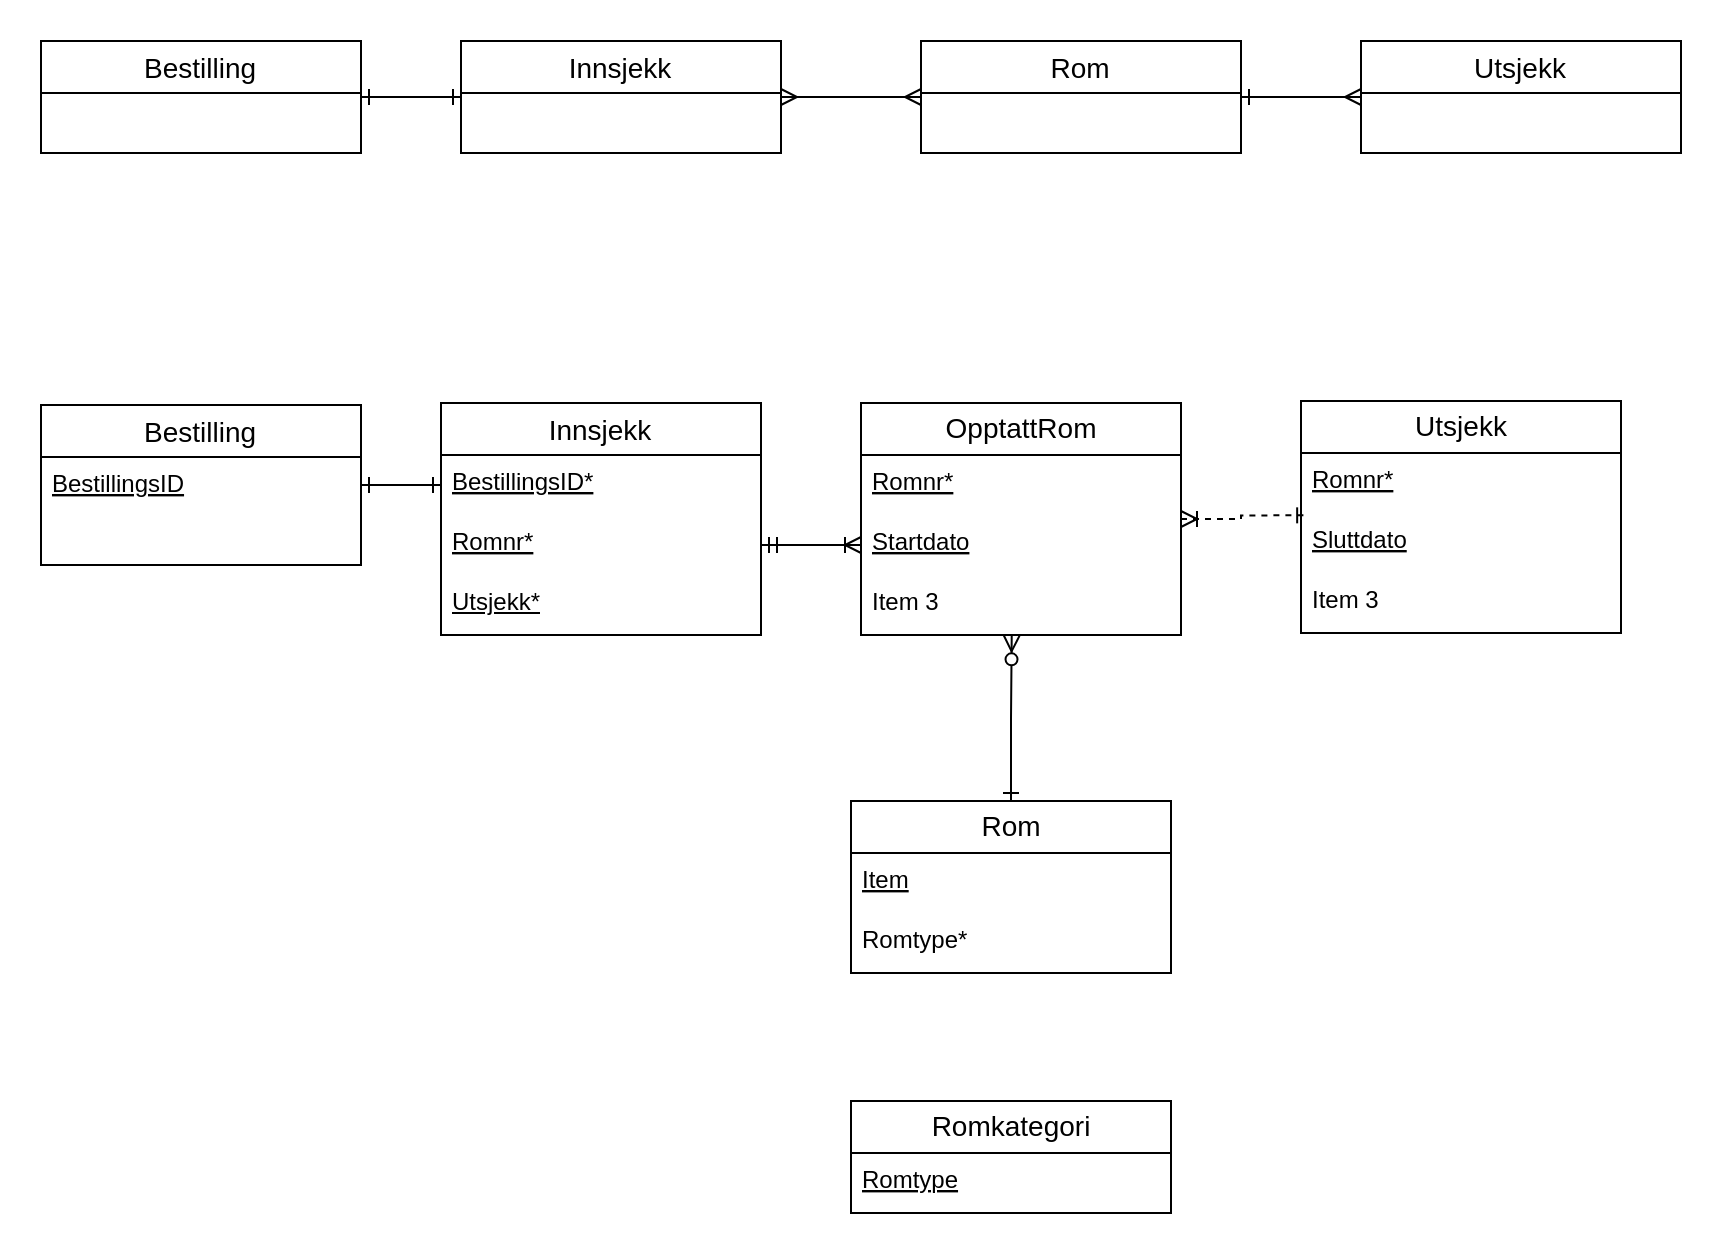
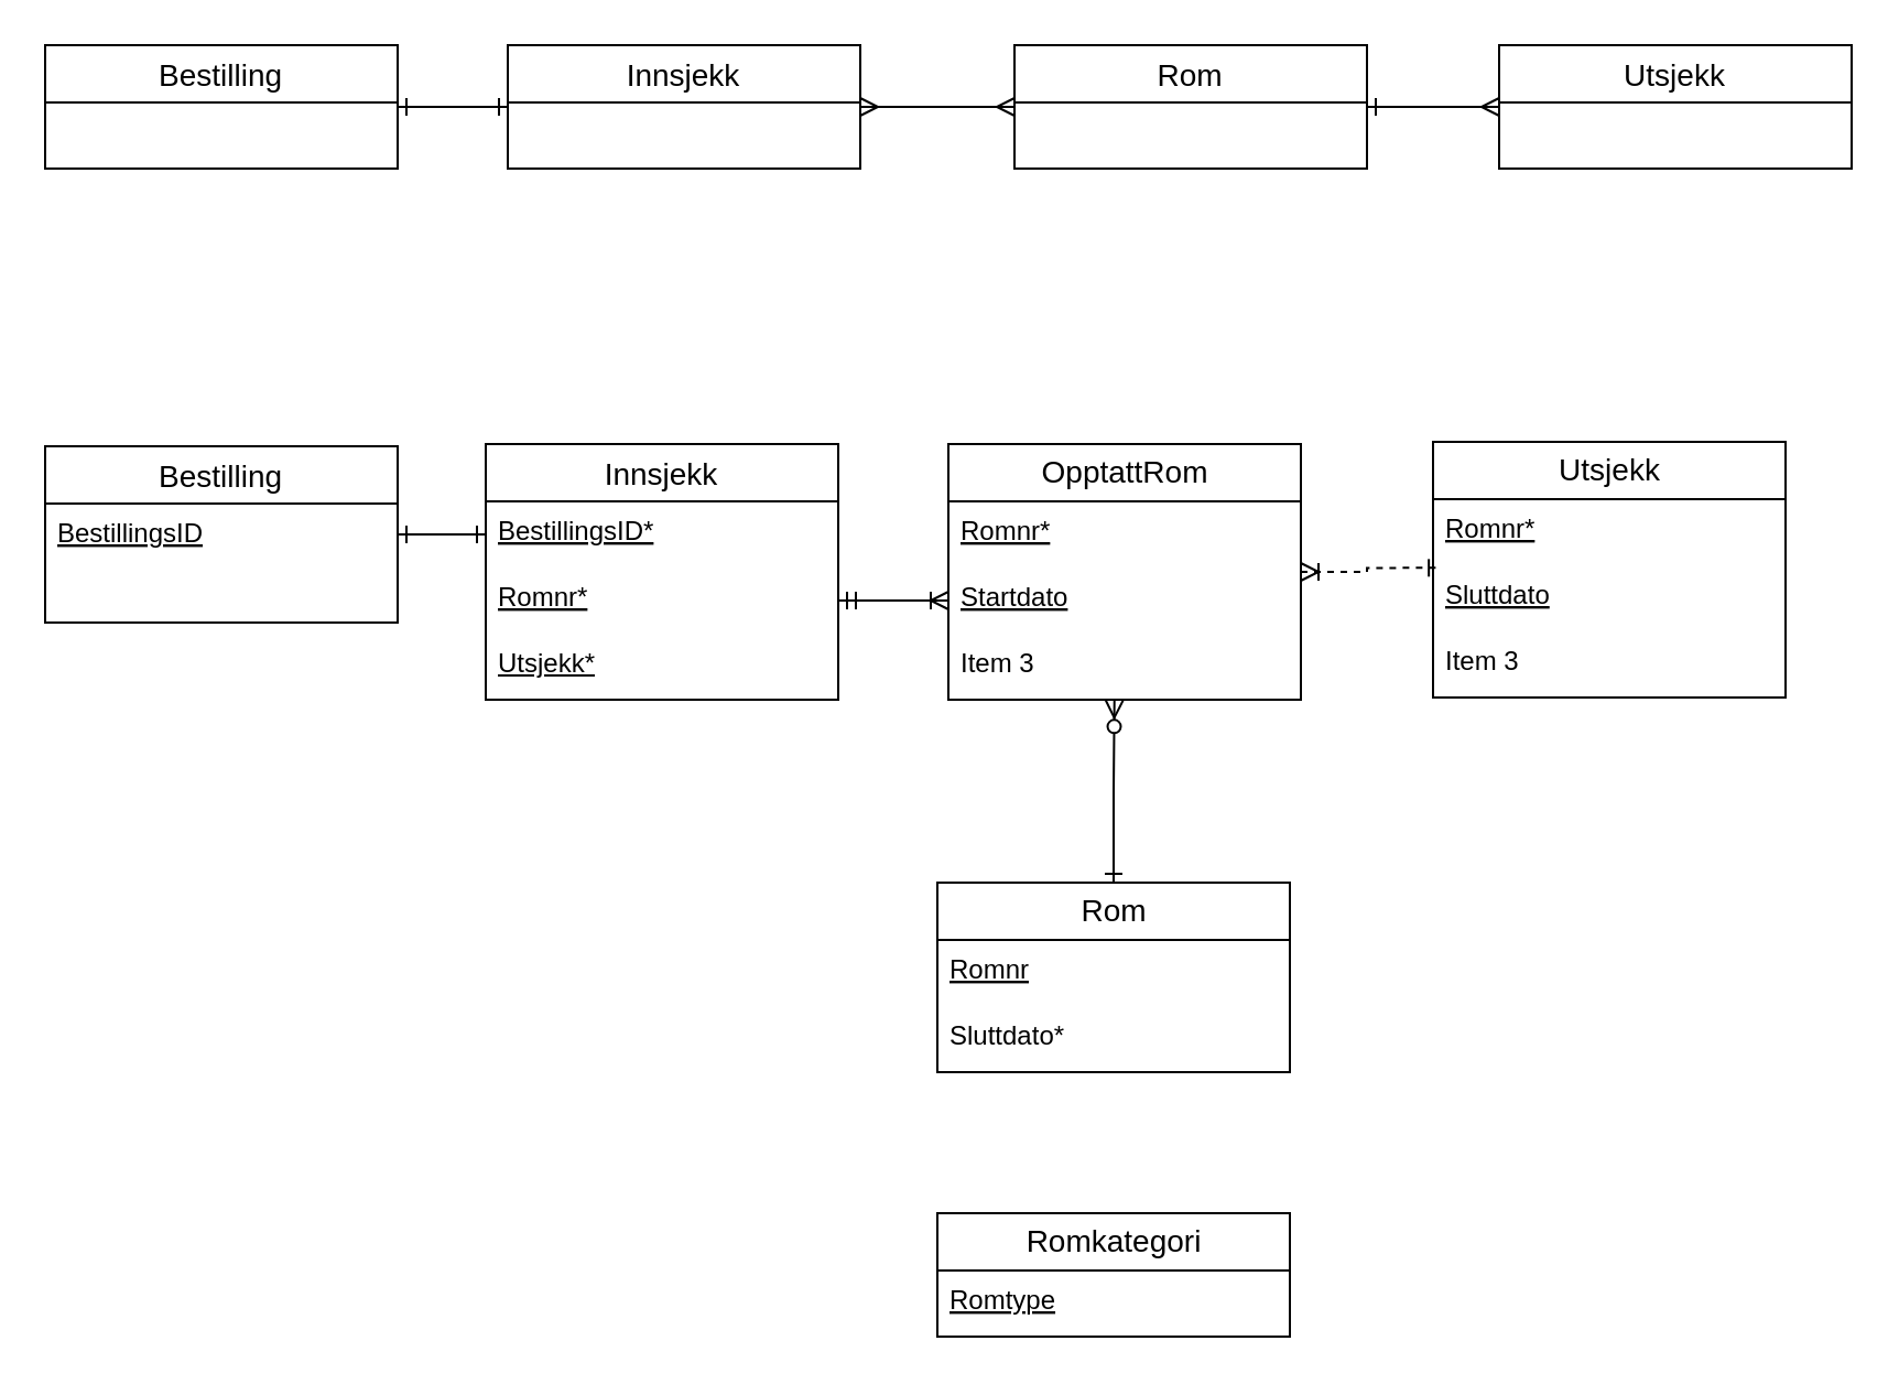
  <mxCell id="0" />
  <mxCell id="1" parent="0" />
  <mxCell id="2" style="edgeStyle=orthogonalEdgeStyle;rounded=0;orthogonalLoop=1;jettySize=auto;html=1;entryX=0;entryY=0.5;entryDx=0;entryDy=0;startArrow=ERone;startFill=0;endArrow=ERmany;endFill=0;" edge="1" parent="1" source="3" target="4"><mxGeometry relative="1" as="geometry" /></mxCell>
  <mxCell id="3" value="Rom" style="swimlane;fontStyle=0;childLayout=stackLayout;horizontal=1;startSize=26;horizontalStack=0;resizeParent=1;resizeParentMax=0;resizeLast=0;collapsible=1;marginBottom=0;align=center;fontSize=14;" vertex="1" parent="1"><mxGeometry x="460" y="20" width="160" height="56" as="geometry" /></mxCell>
  <mxCell id="4" value="Utsjekk" style="swimlane;fontStyle=0;childLayout=stackLayout;horizontal=1;startSize=26;horizontalStack=0;resizeParent=1;resizeParentMax=0;resizeLast=0;collapsible=1;marginBottom=0;align=center;fontSize=14;" vertex="1" parent="1"><mxGeometry x="680" y="20" width="160" height="56" as="geometry" /></mxCell>
  <mxCell id="5" style="edgeStyle=orthogonalEdgeStyle;rounded=0;orthogonalLoop=1;jettySize=auto;html=1;entryX=0;entryY=0.5;entryDx=0;entryDy=0;startArrow=ERone;startFill=0;endArrow=ERone;endFill=0;" edge="1" parent="1" source="6" target="8"><mxGeometry relative="1" as="geometry" /></mxCell>
  <mxCell id="6" value="Bestilling" style="swimlane;fontStyle=0;childLayout=stackLayout;horizontal=1;startSize=26;horizontalStack=0;resizeParent=1;resizeParentMax=0;resizeLast=0;collapsible=1;marginBottom=0;align=center;fontSize=14;" vertex="1" parent="1"><mxGeometry x="20" y="20" width="160" height="56" as="geometry" /></mxCell>
  <mxCell id="7" style="edgeStyle=orthogonalEdgeStyle;rounded=0;orthogonalLoop=1;jettySize=auto;html=1;entryX=0;entryY=0.5;entryDx=0;entryDy=0;startArrow=ERmany;startFill=0;endArrow=ERmany;endFill=0;" edge="1" parent="1" source="8" target="3"><mxGeometry relative="1" as="geometry" /></mxCell>
  <mxCell id="8" value="Innsjekk" style="swimlane;fontStyle=0;childLayout=stackLayout;horizontal=1;startSize=26;horizontalStack=0;resizeParent=1;resizeParentMax=0;resizeLast=0;collapsible=1;marginBottom=0;align=center;fontSize=14;" vertex="1" parent="1"><mxGeometry x="230" y="20" width="160" height="56" as="geometry" /></mxCell>
  <mxCell id="9" style="edgeStyle=orthogonalEdgeStyle;rounded=0;orthogonalLoop=1;jettySize=auto;html=1;entryX=0;entryY=0.5;entryDx=0;entryDy=0;startArrow=ERone;startFill=0;endArrow=ERone;endFill=0;" edge="1" parent="1" source="10" target="13"><mxGeometry relative="1" as="geometry" /></mxCell>
  <mxCell id="10" value="Bestilling" style="swimlane;fontStyle=0;childLayout=stackLayout;horizontal=1;startSize=26;horizontalStack=0;resizeParent=1;resizeParentMax=0;resizeLast=0;collapsible=1;marginBottom=0;align=center;fontSize=14;" vertex="1" parent="1"><mxGeometry x="20" y="202" width="160" height="80" as="geometry" /></mxCell>
  <mxCell id="11" value="BestillingsID" style="text;strokeColor=none;fillColor=none;spacingLeft=4;spacingRight=4;overflow=hidden;rotatable=0;points=[[0,0.5],[1,0.5]];portConstraint=eastwest;fontSize=12;fontStyle=4" vertex="1" parent="10"><mxGeometry y="26" width="160" height="54" as="geometry" /></mxCell>
  <mxCell id="12" value="Innsjekk" style="swimlane;fontStyle=0;childLayout=stackLayout;horizontal=1;startSize=26;horizontalStack=0;resizeParent=1;resizeParentMax=0;resizeLast=0;collapsible=1;marginBottom=0;align=center;fontSize=14;" vertex="1" parent="1"><mxGeometry x="220" y="201" width="160" height="116" as="geometry" /></mxCell>
  <mxCell id="13" value="BestillingsID*" style="text;strokeColor=none;fillColor=none;spacingLeft=4;spacingRight=4;overflow=hidden;rotatable=0;points=[[0,0.5],[1,0.5]];portConstraint=eastwest;fontSize=12;fontStyle=4" vertex="1" parent="12"><mxGeometry y="26" width="160" height="30" as="geometry" /></mxCell>
  <mxCell id="14" value="Romnr*" style="text;strokeColor=none;fillColor=none;spacingLeft=4;spacingRight=4;overflow=hidden;rotatable=0;points=[[0,0.5],[1,0.5]];portConstraint=eastwest;fontSize=12;fontStyle=4" vertex="1" parent="12"><mxGeometry y="56" width="160" height="30" as="geometry" /></mxCell>
  <mxCell id="15" value="Utsjekk*" style="text;strokeColor=none;fillColor=none;spacingLeft=4;spacingRight=4;overflow=hidden;rotatable=0;points=[[0,0.5],[1,0.5]];portConstraint=eastwest;fontSize=12;fontStyle=4;html=1;" vertex="1" parent="12"><mxGeometry y="86" width="160" height="30" as="geometry" /></mxCell>
  <mxCell id="16" style="edgeStyle=orthogonalEdgeStyle;rounded=0;orthogonalLoop=1;jettySize=auto;html=1;entryX=0.013;entryY=0.039;entryDx=0;entryDy=0;entryPerimeter=0;startArrow=ERoneToMany;startFill=0;endArrow=ERone;endFill=0;dashed=1;" edge="1" parent="1" source="17" target="25"><mxGeometry relative="1" as="geometry" /></mxCell>
  <mxCell id="17" value="OpptattRom" style="swimlane;fontStyle=0;childLayout=stackLayout;horizontal=1;startSize=26;horizontalStack=0;resizeParent=1;resizeParentMax=0;resizeLast=0;collapsible=1;marginBottom=0;align=center;fontSize=14;html=1;" vertex="1" parent="1"><mxGeometry x="430" y="201" width="160" height="116" as="geometry" /></mxCell>
  <mxCell id="18" value="Romnr*" style="text;strokeColor=none;fillColor=none;spacingLeft=4;spacingRight=4;overflow=hidden;rotatable=0;points=[[0,0.5],[1,0.5]];portConstraint=eastwest;fontSize=12;fontStyle=4" vertex="1" parent="17"><mxGeometry y="26" width="160" height="30" as="geometry" /></mxCell>
  <mxCell id="19" value="Startdato" style="text;strokeColor=none;fillColor=none;spacingLeft=4;spacingRight=4;overflow=hidden;rotatable=0;points=[[0,0.5],[1,0.5]];portConstraint=eastwest;fontSize=12;fontStyle=4" vertex="1" parent="17"><mxGeometry y="56" width="160" height="30" as="geometry" /></mxCell>
  <mxCell id="20" value="Item 3" style="text;strokeColor=none;fillColor=none;spacingLeft=4;spacingRight=4;overflow=hidden;rotatable=0;points=[[0,0.5],[1,0.5]];portConstraint=eastwest;fontSize=12;" vertex="1" parent="17"><mxGeometry y="86" width="160" height="30" as="geometry" /></mxCell>
  <mxCell id="21" style="edgeStyle=orthogonalEdgeStyle;rounded=0;orthogonalLoop=1;jettySize=auto;html=1;startArrow=ERmandOne;startFill=0;endArrow=ERoneToMany;endFill=0;" edge="1" parent="1" source="14" target="19"><mxGeometry relative="1" as="geometry" /></mxCell>
  <mxCell id="22" style="edgeStyle=orthogonalEdgeStyle;rounded=0;orthogonalLoop=1;jettySize=auto;html=1;entryX=0.471;entryY=1.006;entryDx=0;entryDy=0;entryPerimeter=0;startArrow=ERone;startFill=0;endArrow=ERzeroToMany;endFill=1;exitX=0.5;exitY=0;exitDx=0;exitDy=0;" edge="1" parent="1" source="27" target="20"><mxGeometry relative="1" as="geometry"><mxPoint x="505" y="400" as="sourcePoint" /></mxGeometry></mxCell>
  <mxCell id="23" value="Utsjekk" style="swimlane;fontStyle=0;childLayout=stackLayout;horizontal=1;startSize=26;horizontalStack=0;resizeParent=1;resizeParentMax=0;resizeLast=0;collapsible=1;marginBottom=0;align=center;fontSize=14;html=1;" vertex="1" parent="1"><mxGeometry x="650" y="200" width="160" height="116" as="geometry" /></mxCell>
  <mxCell id="24" value="Romnr*" style="text;strokeColor=none;fillColor=none;spacingLeft=4;spacingRight=4;overflow=hidden;rotatable=0;points=[[0,0.5],[1,0.5]];portConstraint=eastwest;fontSize=12;fontStyle=4" vertex="1" parent="23"><mxGeometry y="26" width="160" height="30" as="geometry" /></mxCell>
  <mxCell id="25" value="Sluttdato" style="text;strokeColor=none;fillColor=none;spacingLeft=4;spacingRight=4;overflow=hidden;rotatable=0;points=[[0,0.5],[1,0.5]];portConstraint=eastwest;fontSize=12;fontStyle=4" vertex="1" parent="23"><mxGeometry y="56" width="160" height="30" as="geometry" /></mxCell>
  <mxCell id="26" value="Item 3" style="text;strokeColor=none;fillColor=none;spacingLeft=4;spacingRight=4;overflow=hidden;rotatable=0;points=[[0,0.5],[1,0.5]];portConstraint=eastwest;fontSize=12;" vertex="1" parent="23"><mxGeometry y="86" width="160" height="30" as="geometry" /></mxCell>
  <mxCell id="27" value="Rom" style="swimlane;fontStyle=0;childLayout=stackLayout;horizontal=1;startSize=26;horizontalStack=0;resizeParent=1;resizeParentMax=0;resizeLast=0;collapsible=1;marginBottom=0;align=center;fontSize=14;html=1;" vertex="1" parent="1"><mxGeometry x="425" y="400" width="160" height="86" as="geometry" /></mxCell>
- <mxCell id="28" value="Item" style="text;strokeColor=none;fillColor=none;spacingLeft=4;spacingRight=4;overflow=hidden;rotatable=0;points=[[0,0.5],[1,0.5]];portConstraint=eastwest;fontSize=12;fontStyle=4" vertex="1" parent="27"><mxGeometry y="26" width="160" height="30" as="geometry" /></mxCell>
- <mxCell id="29" value="Romtype*" style="text;strokeColor=none;fillColor=none;spacingLeft=4;spacingRight=4;overflow=hidden;rotatable=0;points=[[0,0.5],[1,0.5]];portConstraint=eastwest;fontSize=12;" vertex="1" parent="27"><mxGeometry y="56" width="160" height="30" as="geometry" /></mxCell>
+ <mxCell id="28" value="Romnr" style="text;strokeColor=none;fillColor=none;spacingLeft=4;spacingRight=4;overflow=hidden;rotatable=0;points=[[0,0.5],[1,0.5]];portConstraint=eastwest;fontSize=12;fontStyle=4" vertex="1" parent="27"><mxGeometry y="26" width="160" height="30" as="geometry" /></mxCell>
+ <mxCell id="29" value="Sluttdato*" style="text;strokeColor=none;fillColor=none;spacingLeft=4;spacingRight=4;overflow=hidden;rotatable=0;points=[[0,0.5],[1,0.5]];portConstraint=eastwest;fontSize=12;" vertex="1" parent="27"><mxGeometry y="56" width="160" height="30" as="geometry" /></mxCell>
  <mxCell id="30" value="Romkategori" style="swimlane;fontStyle=0;childLayout=stackLayout;horizontal=1;startSize=26;horizontalStack=0;resizeParent=1;resizeParentMax=0;resizeLast=0;collapsible=1;marginBottom=0;align=center;fontSize=14;html=1;" vertex="1" parent="1"><mxGeometry x="425" y="550" width="160" height="56" as="geometry" /></mxCell>
  <mxCell id="31" value="Romtype" style="text;strokeColor=none;fillColor=none;spacingLeft=4;spacingRight=4;overflow=hidden;rotatable=0;points=[[0,0.5],[1,0.5]];portConstraint=eastwest;fontSize=12;fontStyle=4" vertex="1" parent="30"><mxGeometry y="26" width="160" height="30" as="geometry" /></mxCell>
